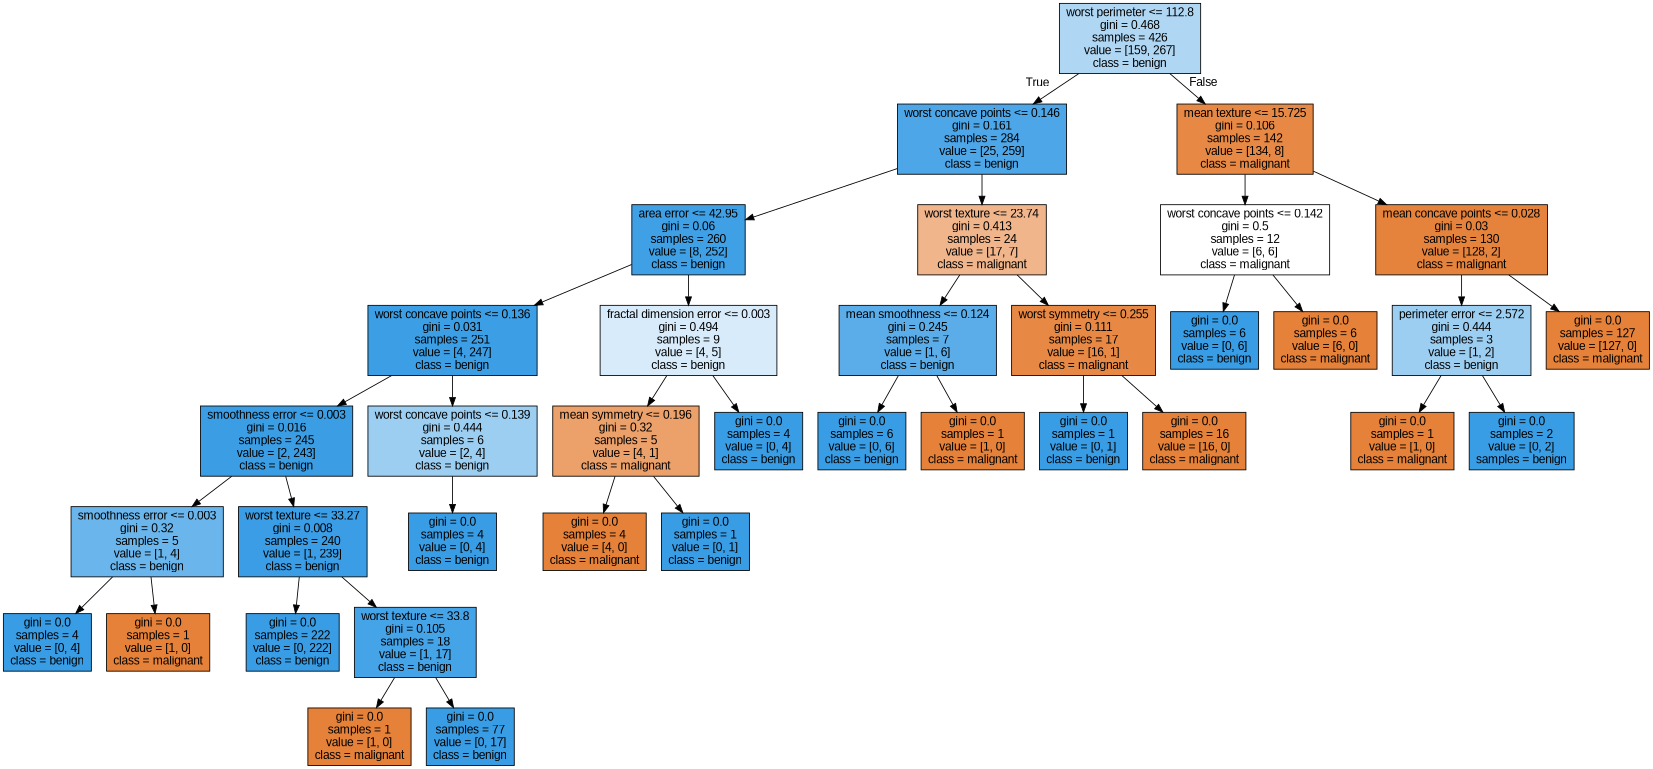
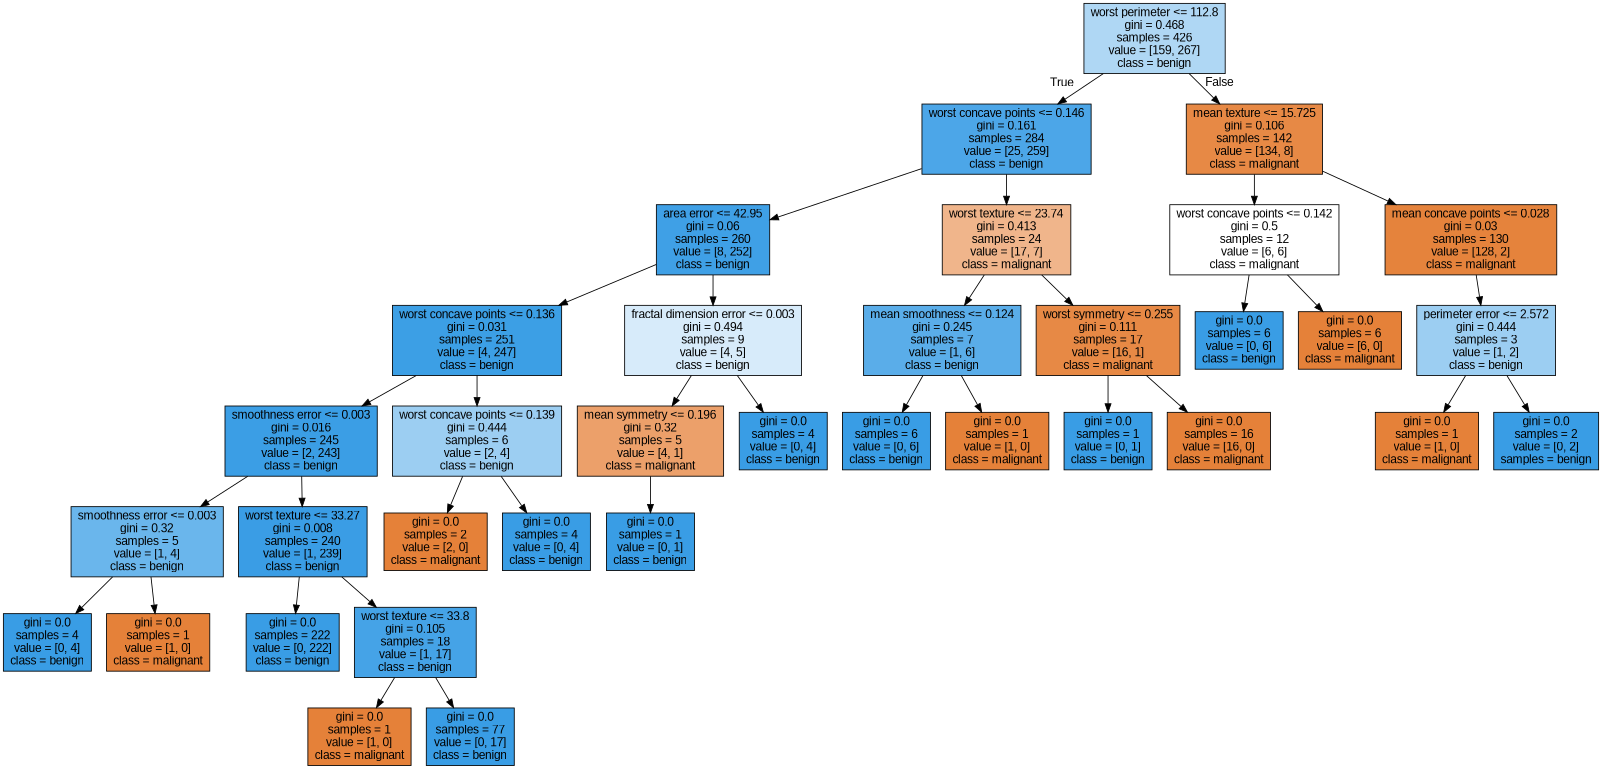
  digraph {
    fontname="Liberation Sans"
    node [color=black fillcolor="#399de5" fontname="Liberation Sans" shape=box style=filled]
    edge [fontname="Liberation Sans"]
    n1 [fillcolor="#afd7f4" label="worst perimeter <= 112.8\ngini = 0.468\nsamples = 426\nvalue = [159, 267]\nclass = benign"]
    n2 [fillcolor="#4ca6e8" label="worst concave points <= 0.146\ngini = 0.161\nsamples = 284\nvalue = [25, 259]\nclass = benign"]
    n3 [fillcolor="#e78945" label="mean texture <= 15.725\ngini = 0.106\nsamples = 142\nvalue = [134, 8]\nclass = malignant"]
    n4 [fillcolor="#3fa0e6" label="area error <= 42.95\ngini = 0.06\nsamples = 260\nvalue = [8, 252]\nclass = benign"]
    n5 [fillcolor="#f0b58b" label="worst texture <= 23.74\ngini = 0.413\nsamples = 24\nvalue = [17, 7]\nclass = malignant"]
    n6 [fillcolor="#ffffff" label="worst concave points <= 0.142\ngini = 0.5\nsamples = 12\nvalue = [6, 6]\nclass = malignant"]
    n7 [fillcolor="#e5833c" label="mean concave points <= 0.028\ngini = 0.03\nsamples = 130\nvalue = [128, 2]\nclass = malignant"]
    n8 [fillcolor="#3c9fe5" label="worst concave points <= 0.136\ngini = 0.031\nsamples = 251\nvalue = [4, 247]\nclass = benign"]
    n9 [fillcolor="#d7ebfa" label="fractal dimension error <= 0.003\ngini = 0.494\nsamples = 9\nvalue = [4, 5]\nclass = benign"]
    n10 [fillcolor="#5aade9" label="mean smoothness <= 0.124\ngini = 0.245\nsamples = 7\nvalue = [1, 6]\nclass = benign"]
    n11 [fillcolor="#e78945" label="worst symmetry <= 0.255\ngini = 0.111\nsamples = 17\nvalue = [16, 1]\nclass = malignant"]
    n12 [fillcolor="#3b9ee5" label="smoothness error <= 0.003\ngini = 0.016\nsamples = 245\nvalue = [2, 243]\nclass = benign"]
    n13 [fillcolor="#9ccef2" label="worst concave points <= 0.139\ngini = 0.444\nsamples = 6\nvalue = [2, 4]\nclass = benign"]
    n14 [fillcolor="#eca06a" label="mean symmetry <= 0.196\ngini = 0.32\nsamples = 5\nvalue = [4, 1]\nclass = malignant"]
    n15 [label="gini = 0.0\nsamples = 4\nvalue = [0, 4]\nclass = benign"]
    n16 [fillcolor="#6ab6ec" label="smoothness error <= 0.003\ngini = 0.32\nsamples = 5\nvalue = [1, 4]\nclass = benign"]
    n17 [fillcolor="#3a9de5" label="worst texture <= 33.27\ngini = 0.008\nsamples = 240\nvalue = [1, 239]\nclass = benign"]
+   n18 [fillcolor="#e58139" label="gini = 0.0\nsamples = 2\nvalue = [2, 0]\nclass = malignant"]
    n19 [label="gini = 0.0\nsamples = 4\nvalue = [0, 4]\nclass = benign"]
    n20 [label="gini = 0.0\nsamples = 4\nvalue = [0, 4]\nclass = benign"]
    n21 [fillcolor="#e58139" label="gini = 0.0\nsamples = 1\nvalue = [1, 0]\nclass = malignant"]
    n22 [label="gini = 0.0\nsamples = 222\nvalue = [0, 222]\nclass = benign"]
    n23 [fillcolor="#45a3e7" label="worst texture <= 33.8\ngini = 0.105\nsamples = 18\nvalue = [1, 17]\nclass = benign"]
    n24 [fillcolor="#e58139" label="gini = 0.0\nsamples = 1\nvalue = [1, 0]\nclass = malignant"]
    n25 [label="gini = 0.0\nsamples = 77\nvalue = [0, 17]\nclass = benign"]
-   n26 [fillcolor="#e58139" label="gini = 0.0\nsamples = 4\nvalue = [4, 0]\nclass = malignant"]
    n27 [label="gini = 0.0\nsamples = 1\nvalue = [0, 1]\nclass = benign"]
    n28 [label="gini = 0.0\nsamples = 6\nvalue = [0, 6]\nclass = benign"]
    n29 [fillcolor="#e58139" label="gini = 0.0\nsamples = 1\nvalue = [1, 0]\nclass = malignant"]
    n30 [label="gini = 0.0\nsamples = 1\nvalue = [0, 1]\nclass = benign"]
    n31 [fillcolor="#e58139" label="gini = 0.0\nsamples = 16\nvalue = [16, 0]\nclass = malignant"]
    n32 [label="gini = 0.0\nsamples = 6\nvalue = [0, 6]\nclass = benign"]
    n33 [fillcolor="#e58139" label="gini = 0.0\nsamples = 6\nvalue = [6, 0]\nclass = malignant"]
    n34 [fillcolor="#9ccef2" label="perimeter error <= 2.572\ngini = 0.444\nsamples = 3\nvalue = [1, 2]\nclass = benign"]
-   n35 [fillcolor="#e58139" label="gini = 0.0\nsamples = 127\nvalue = [127, 0]\nclass = malignant"]
    n36 [fillcolor="#e58139" label="gini = 0.0\nsamples = 1\nvalue = [1, 0]\nclass = malignant"]
    n37 [label="gini = 0.0\nsamples = 2\nvalue = [0, 2]\nsamples = benign"]
    n1 -> n2 [headlabel=True labelangle=45 labeldistance=2.5]
    n1 -> n3 [headlabel=False labelangle=-45 labeldistance=2.5]
    n2 -> n4
    n2 -> n5
    n3 -> n6
    n3 -> n7
    n4 -> n8
    n4 -> n9
    n5 -> n10
    n5 -> n11
    n6 -> n32
    n6 -> n33
    n7 -> n34
-   n7 -> n35
    n8 -> n12
    n8 -> n13
    n9 -> n14
    n9 -> n15
    n10 -> n28
    n10 -> n29
    n11 -> n30
    n11 -> n31
    n12 -> n16
    n12 -> n17
+   n13 -> n18
    n13 -> n19
-   n14 -> n26
    n14 -> n27
    n16 -> n20
    n16 -> n21
    n17 -> n22
    n17 -> n23
    n23 -> n24
    n23 -> n25
    n34 -> n36
    n34 -> n37
  }
